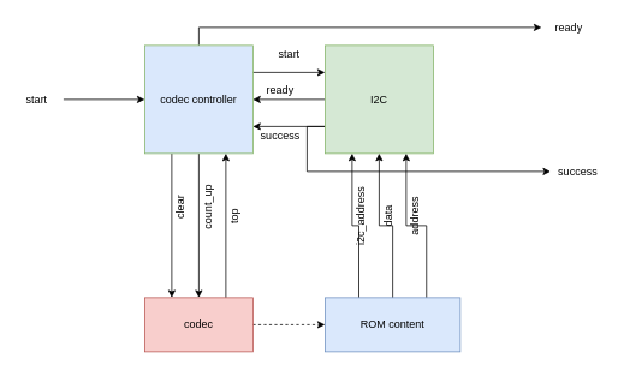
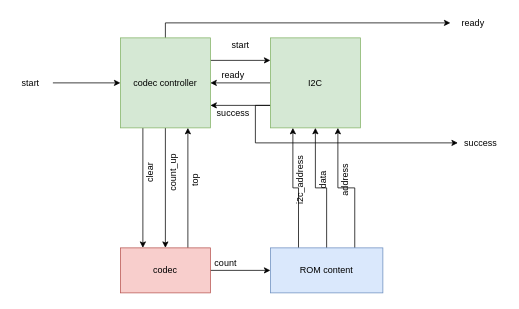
  <mxCell id="0" />
  <mxCell id="1" parent="0" />
  <mxCell id="2" style="edgeStyle=orthogonalEdgeStyle;rounded=0;orthogonalLoop=1;jettySize=auto;html=1;exitX=0.5;exitY=1;exitDx=0;exitDy=0;entryX=0.5;entryY=0;entryDx=0;entryDy=0;" edge="1" parent="1" source="6" target="13"><mxGeometry relative="1" as="geometry" /></mxCell>
  <mxCell id="3" style="edgeStyle=orthogonalEdgeStyle;rounded=0;orthogonalLoop=1;jettySize=auto;html=1;exitX=1;exitY=0.25;exitDx=0;exitDy=0;entryX=0;entryY=0.25;entryDx=0;entryDy=0;" edge="1" parent="1" source="6" target="10"><mxGeometry relative="1" as="geometry" /></mxCell>
  <mxCell id="4" style="edgeStyle=orthogonalEdgeStyle;rounded=0;orthogonalLoop=1;jettySize=auto;html=1;exitX=0.25;exitY=1;exitDx=0;exitDy=0;entryX=0.25;entryY=0;entryDx=0;entryDy=0;" edge="1" parent="1" source="6" target="13"><mxGeometry relative="1" as="geometry" /></mxCell>
  <mxCell id="5" style="edgeStyle=orthogonalEdgeStyle;rounded=0;orthogonalLoop=1;jettySize=auto;html=1;exitX=0.5;exitY=0;exitDx=0;exitDy=0;" edge="1" parent="1" source="6"><mxGeometry relative="1" as="geometry"><mxPoint x="600" y="30" as="targetPoint" /><Array as="points"><mxPoint x="220" y="30" /></Array></mxGeometry></mxCell>
- <mxCell id="6" value="codec controller" style="whiteSpace=wrap;html=1;aspect=fixed;fillColor=#dae8fc;strokeColor=#82b366;" vertex="1" parent="1"><mxGeometry x="160" y="50" width="120" height="120" as="geometry" /></mxCell>
+ <mxCell id="6" value="codec controller" style="whiteSpace=wrap;html=1;aspect=fixed;fillColor=#d5e8d4;strokeColor=#82b366;" vertex="1" parent="1"><mxGeometry x="160" y="50" width="120" height="120" as="geometry" /></mxCell>
  <mxCell id="7" style="edgeStyle=orthogonalEdgeStyle;rounded=0;orthogonalLoop=1;jettySize=auto;html=1;exitX=0;exitY=0.5;exitDx=0;exitDy=0;entryX=1;entryY=0.5;entryDx=0;entryDy=0;" edge="1" parent="1" source="10" target="6"><mxGeometry relative="1" as="geometry" /></mxCell>
  <mxCell id="8" style="edgeStyle=orthogonalEdgeStyle;rounded=0;orthogonalLoop=1;jettySize=auto;html=1;exitX=0;exitY=0.75;exitDx=0;exitDy=0;entryX=1;entryY=0.75;entryDx=0;entryDy=0;" edge="1" parent="1" source="10" target="6"><mxGeometry relative="1" as="geometry" /></mxCell>
  <mxCell id="9" style="edgeStyle=orthogonalEdgeStyle;rounded=0;orthogonalLoop=1;jettySize=auto;html=1;exitX=0;exitY=0.75;exitDx=0;exitDy=0;" edge="1" parent="1" source="10"><mxGeometry relative="1" as="geometry"><mxPoint x="610" y="190" as="targetPoint" /><Array as="points"><mxPoint x="340" y="140" /><mxPoint x="340" y="190" /></Array></mxGeometry></mxCell>
  <mxCell id="10" value="I2C&lt;br&gt;" style="whiteSpace=wrap;html=1;aspect=fixed;fillColor=#d5e8d4;strokeColor=#82b366;" vertex="1" parent="1"><mxGeometry x="360" y="50" width="120" height="120" as="geometry" /></mxCell>
- <mxCell id="11" style="edgeStyle=orthogonalEdgeStyle;rounded=0;orthogonalLoop=1;jettySize=auto;html=1;exitX=1;exitY=0.5;exitDx=0;exitDy=0;entryX=0;entryY=0.5;entryDx=0;entryDy=0;dashed=1;" edge="1" parent="1" source="13" target="17"><mxGeometry relative="1" as="geometry" /></mxCell>
+ <mxCell id="11" style="edgeStyle=orthogonalEdgeStyle;rounded=0;orthogonalLoop=1;jettySize=auto;html=1;exitX=1;exitY=0.5;exitDx=0;exitDy=0;entryX=0;entryY=0.5;entryDx=0;entryDy=0;" edge="1" parent="1" source="13" target="17"><mxGeometry relative="1" as="geometry" /></mxCell>
  <mxCell id="12" style="edgeStyle=orthogonalEdgeStyle;rounded=0;orthogonalLoop=1;jettySize=auto;html=1;exitX=0.75;exitY=0;exitDx=0;exitDy=0;entryX=0.75;entryY=1;entryDx=0;entryDy=0;" edge="1" parent="1" source="13" target="6"><mxGeometry relative="1" as="geometry" /></mxCell>
  <mxCell id="13" value="codec" style="rounded=0;whiteSpace=wrap;html=1;fillColor=#f8cecc;strokeColor=#b85450;" vertex="1" parent="1"><mxGeometry x="160" y="330" width="120" height="60" as="geometry" /></mxCell>
  <mxCell id="14" style="edgeStyle=orthogonalEdgeStyle;rounded=0;orthogonalLoop=1;jettySize=auto;html=1;exitX=0.5;exitY=0;exitDx=0;exitDy=0;entryX=0.5;entryY=1;entryDx=0;entryDy=0;" edge="1" parent="1" source="17" target="10"><mxGeometry relative="1" as="geometry" /></mxCell>
  <mxCell id="15" style="edgeStyle=orthogonalEdgeStyle;rounded=0;orthogonalLoop=1;jettySize=auto;html=1;exitX=0.75;exitY=0;exitDx=0;exitDy=0;entryX=0.75;entryY=1;entryDx=0;entryDy=0;" edge="1" parent="1" source="17" target="10"><mxGeometry relative="1" as="geometry" /></mxCell>
  <mxCell id="16" style="edgeStyle=orthogonalEdgeStyle;rounded=0;orthogonalLoop=1;jettySize=auto;html=1;exitX=0.25;exitY=0;exitDx=0;exitDy=0;entryX=0.25;entryY=1;entryDx=0;entryDy=0;" edge="1" parent="1" source="17" target="10"><mxGeometry relative="1" as="geometry" /></mxCell>
  <mxCell id="17" value="ROM content" style="rounded=0;whiteSpace=wrap;html=1;fillColor=#dae8fc;strokeColor=#6c8ebf;" vertex="1" parent="1"><mxGeometry x="360" y="330" width="150" height="60" as="geometry" /></mxCell>
  <mxCell id="18" value="success" style="text;html=1;align=center;verticalAlign=middle;resizable=0;points=[];autosize=1;strokeColor=none;fillColor=none;" vertex="1" parent="1"><mxGeometry x="280" y="140" width="60" height="20" as="geometry" /></mxCell>
  <mxCell id="19" value="ready" style="text;html=1;align=center;verticalAlign=middle;resizable=0;points=[];autosize=1;strokeColor=none;fillColor=none;" vertex="1" parent="1"><mxGeometry x="285" y="90" width="50" height="20" as="geometry" /></mxCell>
  <mxCell id="20" value="start" style="text;html=1;align=center;verticalAlign=middle;resizable=0;points=[];autosize=1;strokeColor=none;fillColor=none;" vertex="1" parent="1"><mxGeometry x="300" y="50" width="40" height="20" as="geometry" /></mxCell>
  <mxCell id="21" value="address" style="text;html=1;align=center;verticalAlign=middle;resizable=0;points=[];autosize=1;strokeColor=none;fillColor=none;rotation=-90;" vertex="1" parent="1"><mxGeometry x="430" y="230" width="60" height="20" as="geometry" /></mxCell>
  <mxCell id="22" value="data" style="text;html=1;align=center;verticalAlign=middle;resizable=0;points=[];autosize=1;strokeColor=none;fillColor=none;rotation=-90;" vertex="1" parent="1"><mxGeometry x="410" y="230" width="40" height="20" as="geometry" /></mxCell>
  <mxCell id="23" value="i2c_address" style="text;html=1;align=center;verticalAlign=middle;resizable=0;points=[];autosize=1;strokeColor=none;fillColor=none;rotation=-90;" vertex="1" parent="1"><mxGeometry x="360" y="230" width="80" height="20" as="geometry" /></mxCell>
  <mxCell id="24" value="count_up" style="text;html=1;align=center;verticalAlign=middle;resizable=0;points=[];autosize=1;strokeColor=none;fillColor=none;rotation=-90;" vertex="1" parent="1"><mxGeometry x="200" y="220" width="60" height="20" as="geometry" /></mxCell>
  <mxCell id="25" value="clear" style="text;html=1;align=center;verticalAlign=middle;resizable=0;points=[];autosize=1;strokeColor=none;fillColor=none;rotation=-90;" vertex="1" parent="1"><mxGeometry x="180" y="220" width="40" height="20" as="geometry" /></mxCell>
+ <mxCell id="26" value="count" style="text;html=1;align=center;verticalAlign=middle;resizable=0;points=[];autosize=1;strokeColor=none;fillColor=none;" vertex="1" parent="1"><mxGeometry x="280" y="340" width="40" height="20" as="geometry" /></mxCell>
  <mxCell id="27" value="top" style="text;html=1;align=center;verticalAlign=middle;resizable=0;points=[];autosize=1;strokeColor=none;fillColor=none;rotation=-90;" vertex="1" parent="1"><mxGeometry x="245" y="230" width="30" height="20" as="geometry" /></mxCell>
  <mxCell id="28" value="ready" style="text;html=1;align=center;verticalAlign=middle;resizable=0;points=[];autosize=1;strokeColor=none;fillColor=none;" vertex="1" parent="1"><mxGeometry x="605" y="20" width="50" height="20" as="geometry" /></mxCell>
  <mxCell id="29" value="" style="endArrow=classic;html=1;rounded=0;entryX=0;entryY=0.5;entryDx=0;entryDy=0;" edge="1" parent="1" target="6"><mxGeometry width="50" height="50" relative="1" as="geometry"><mxPoint x="70" y="110" as="sourcePoint" /><mxPoint x="100" y="60" as="targetPoint" /></mxGeometry></mxCell>
  <mxCell id="30" value="start" style="text;html=1;align=center;verticalAlign=middle;resizable=0;points=[];autosize=1;strokeColor=none;fillColor=none;" vertex="1" parent="1"><mxGeometry x="20" y="100" width="40" height="20" as="geometry" /></mxCell>
  <mxCell id="31" value="success" style="text;html=1;align=center;verticalAlign=middle;resizable=0;points=[];autosize=1;strokeColor=none;fillColor=none;" vertex="1" parent="1"><mxGeometry x="610" y="180" width="60" height="20" as="geometry" /></mxCell>
